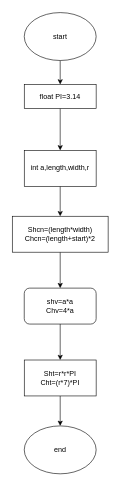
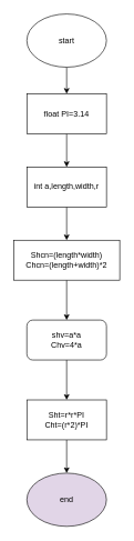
  <mxCell id="0" />
  <mxCell id="1" parent="0" />
  <mxCell id="2" style="edgeStyle=orthogonalEdgeStyle;rounded=0;orthogonalLoop=1;jettySize=auto;html=1;exitX=0.5;exitY=1;exitDx=0;exitDy=0;" edge="1" parent="1" source="3" target="5"><mxGeometry relative="1" as="geometry" /></mxCell>
  <mxCell id="3" value="start" style="ellipse;whiteSpace=wrap;html=1;" vertex="1" parent="1"><mxGeometry x="40" y="20" width="120" height="80" as="geometry" /></mxCell>
  <mxCell id="4" style="edgeStyle=orthogonalEdgeStyle;rounded=0;orthogonalLoop=1;jettySize=auto;html=1;exitX=0.5;exitY=1;exitDx=0;exitDy=0;entryX=0.5;entryY=0;entryDx=0;entryDy=0;" edge="1" parent="1" source="5" target="7"><mxGeometry relative="1" as="geometry" /></mxCell>
- <mxCell id="5" value="float PI=3.14" style="rounded=0;whiteSpace=wrap;html=1;" vertex="1" parent="1"><mxGeometry x="40" y="140" width="120" height="40" as="geometry" /></mxCell>
+ <mxCell id="5" value="float PI=3.14" style="rounded=0;whiteSpace=wrap;html=1;" vertex="1" parent="1"><mxGeometry x="40" y="140" width="120" height="60" as="geometry" /></mxCell>
  <mxCell id="6" style="edgeStyle=orthogonalEdgeStyle;rounded=0;orthogonalLoop=1;jettySize=auto;html=1;exitX=0.5;exitY=1;exitDx=0;exitDy=0;entryX=0.5;entryY=0;entryDx=0;entryDy=0;" edge="1" parent="1" source="7" target="9"><mxGeometry relative="1" as="geometry" /></mxCell>
  <mxCell id="7" value="int a,length,width,r" style="rounded=0;whiteSpace=wrap;html=1;" vertex="1" parent="1"><mxGeometry x="40" y="250" width="120" height="60" as="geometry" /></mxCell>
  <mxCell id="8" style="edgeStyle=orthogonalEdgeStyle;rounded=0;orthogonalLoop=1;jettySize=auto;html=1;exitX=0.5;exitY=1;exitDx=0;exitDy=0;entryX=0.5;entryY=0;entryDx=0;entryDy=0;" edge="1" parent="1" source="9" target="11"><mxGeometry relative="1" as="geometry" /></mxCell>
- <mxCell id="9" value="Shcn=(length*width)&lt;br&gt;Chcn=(length+start)*2" style="rounded=0;whiteSpace=wrap;html=1;" vertex="1" parent="1"><mxGeometry x="20" y="360" width="160" height="60" as="geometry" /></mxCell>
+ <mxCell id="9" value="Shcn=(length*width)&lt;br&gt;Chcn=(length+width)*2" style="rounded=0;whiteSpace=wrap;html=1;" vertex="1" parent="1"><mxGeometry x="20" y="360" width="160" height="60" as="geometry" /></mxCell>
  <mxCell id="10" style="edgeStyle=orthogonalEdgeStyle;rounded=0;orthogonalLoop=1;jettySize=auto;html=1;exitX=0.5;exitY=1;exitDx=0;exitDy=0;entryX=0.5;entryY=0;entryDx=0;entryDy=0;" edge="1" parent="1" source="11" target="13"><mxGeometry relative="1" as="geometry" /></mxCell>
  <mxCell id="11" value="shv=a*a&lt;br&gt;Chv=4*a" style="whiteSpace=wrap;html=1;rounded=1;" vertex="1" parent="1"><mxGeometry x="40" y="480" width="120" height="60" as="geometry" /></mxCell>
  <mxCell id="12" style="edgeStyle=orthogonalEdgeStyle;rounded=0;orthogonalLoop=1;jettySize=auto;html=1;exitX=0.5;exitY=1;exitDx=0;exitDy=0;entryX=0.5;entryY=0;entryDx=0;entryDy=0;" edge="1" parent="1" source="13" target="14"><mxGeometry relative="1" as="geometry" /></mxCell>
- <mxCell id="13" value="Sht=r*r*PI&lt;br&gt;Cht=(r*7)*PI" style="rounded=0;whiteSpace=wrap;html=1;" vertex="1" parent="1"><mxGeometry x="40" y="600" width="120" height="60" as="geometry" /></mxCell>
- <mxCell id="14" value="end" style="ellipse;whiteSpace=wrap;html=1;" vertex="1" parent="1"><mxGeometry x="40" y="710" width="120" height="80" as="geometry" /></mxCell>
+ <mxCell id="13" value="Sht=r*r*PI&lt;br&gt;Cht=(r*2)*PI" style="rounded=0;whiteSpace=wrap;html=1;" vertex="1" parent="1"><mxGeometry x="40" y="600" width="120" height="60" as="geometry" /></mxCell>
+ <mxCell id="14" value="end" style="ellipse;whiteSpace=wrap;html=1;fillColor=#e1d5e7;" vertex="1" parent="1"><mxGeometry x="40" y="710" width="120" height="80" as="geometry" /></mxCell>
